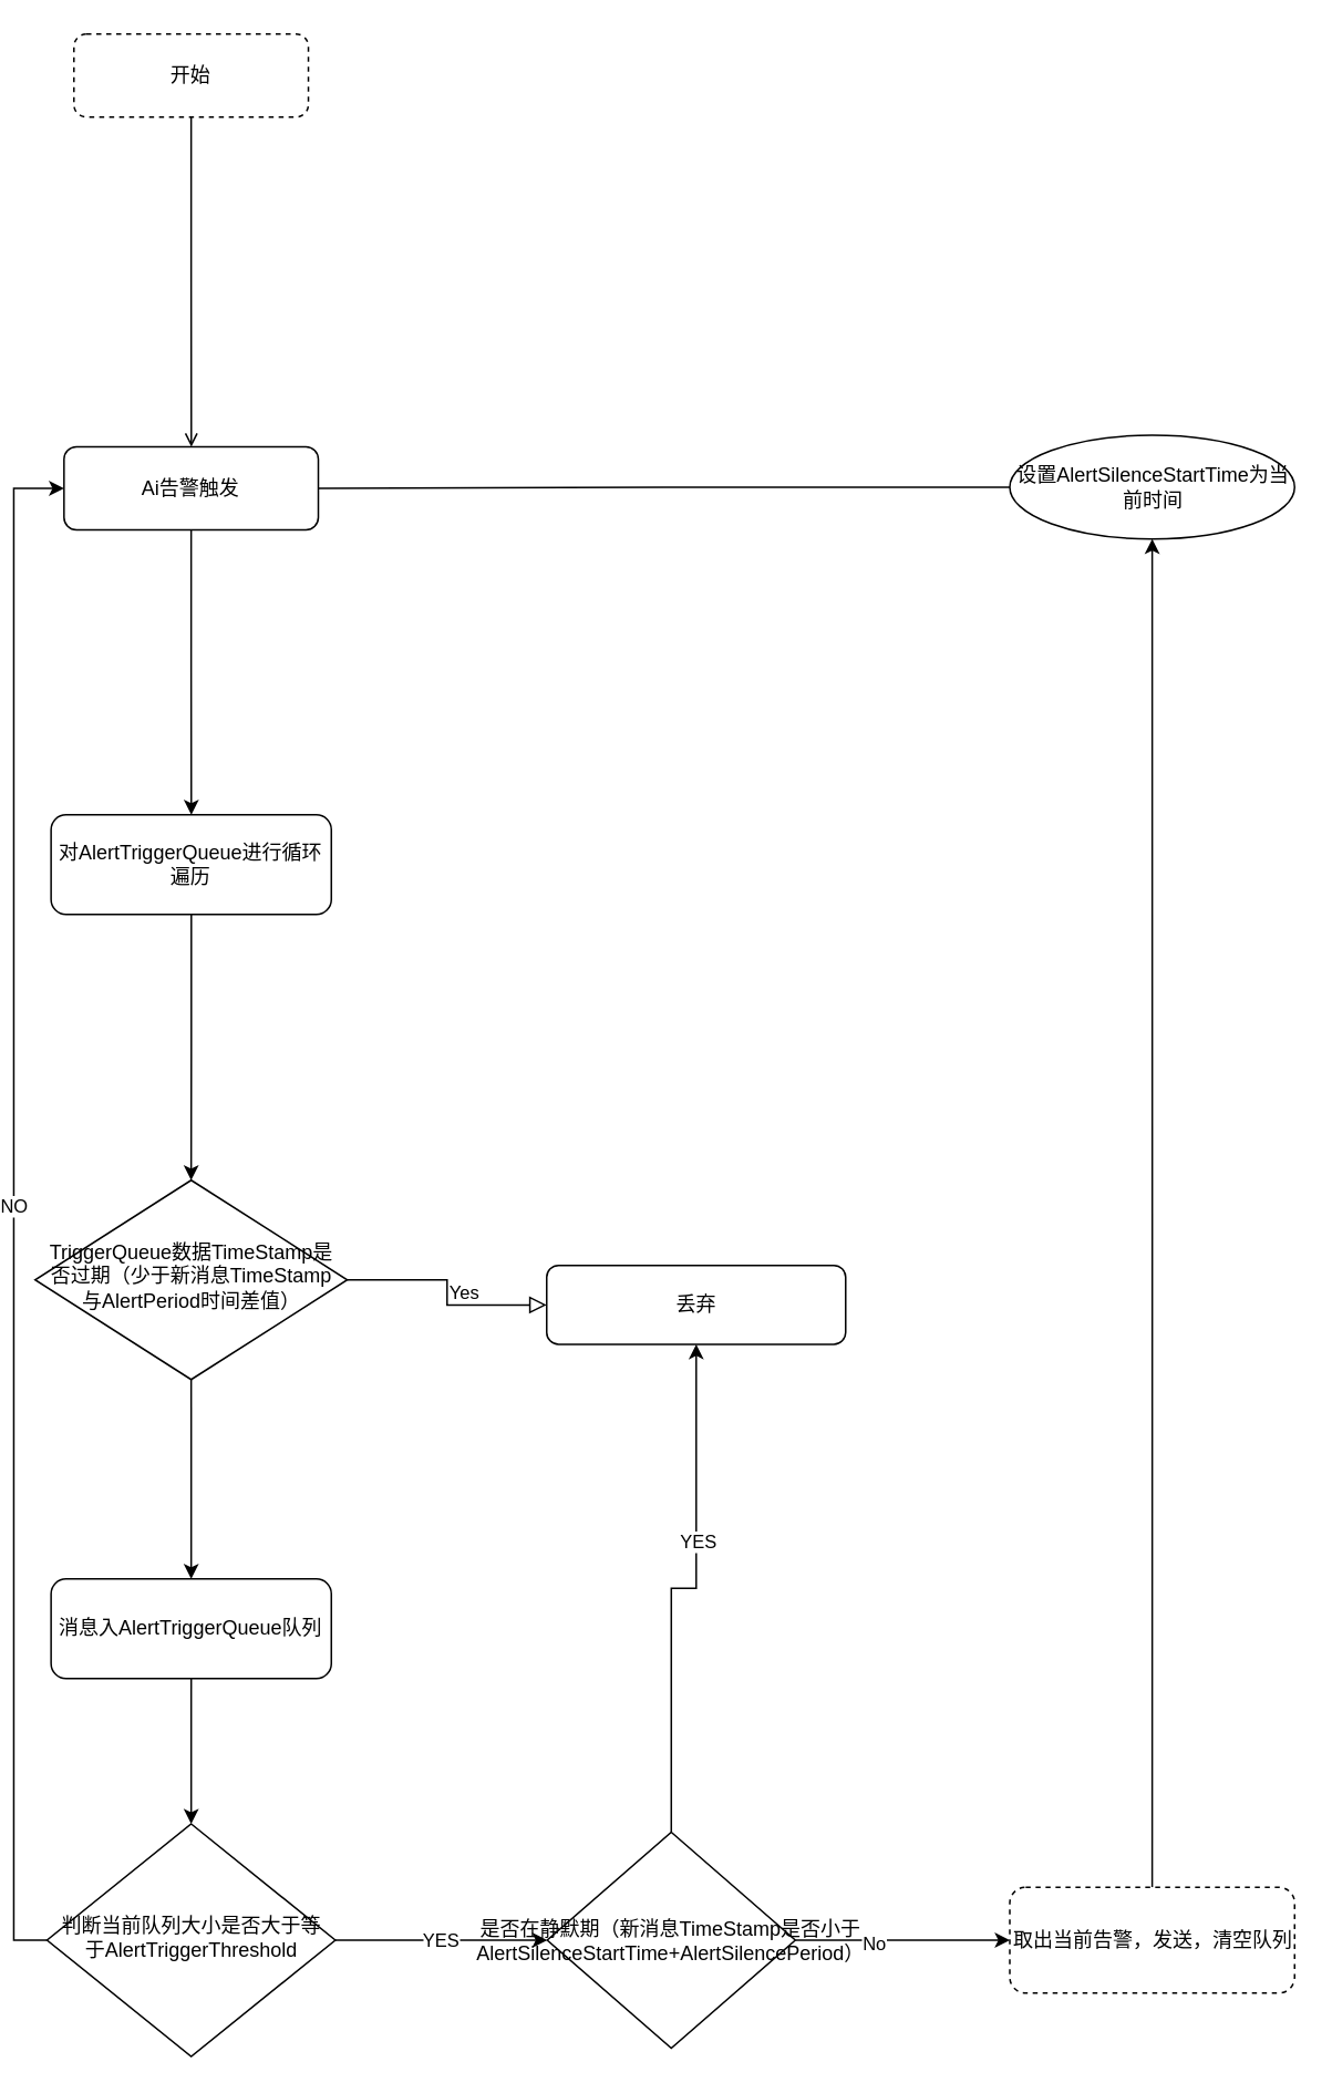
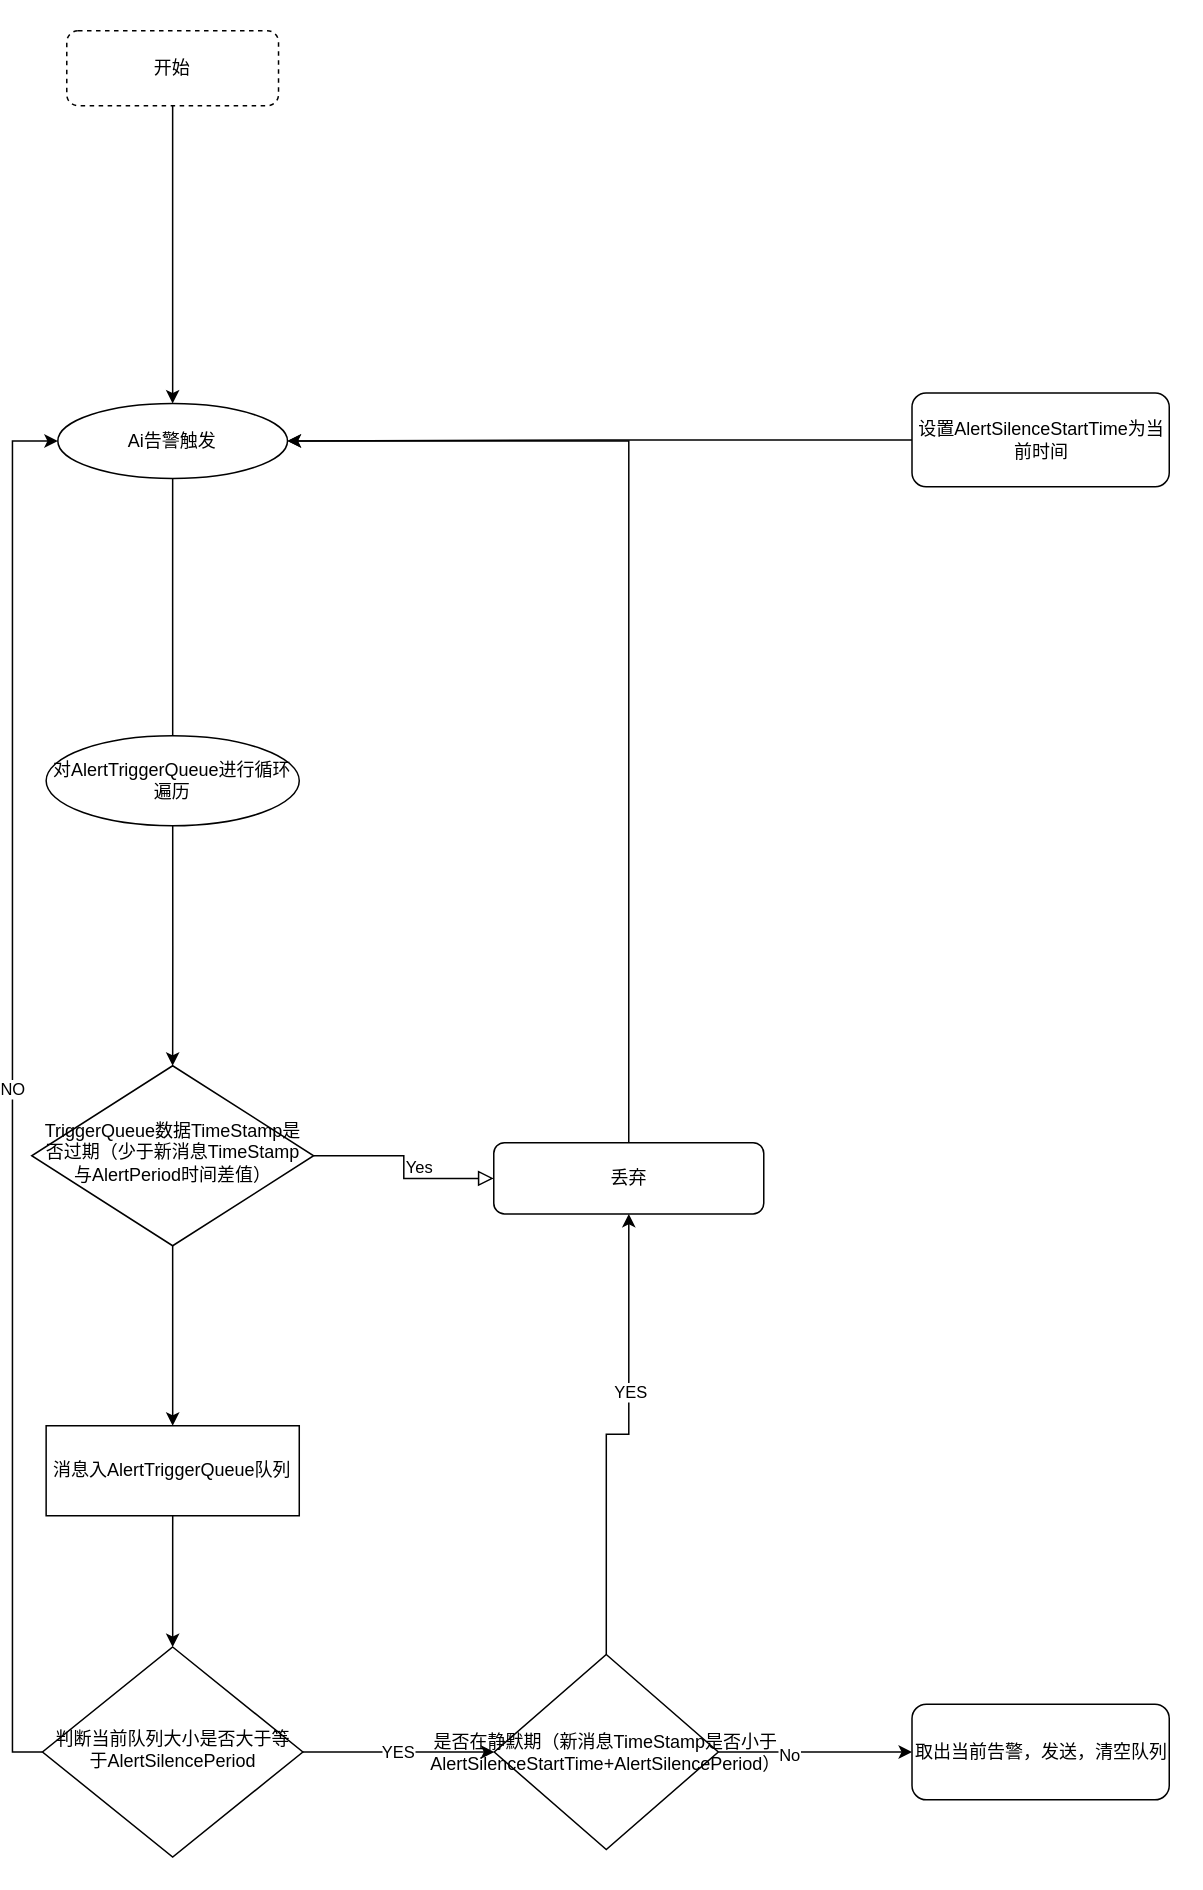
  <mxCell id="0" />
  <mxCell id="1" parent="0" />
  <mxCell id="2" value="Yes" style="edgeStyle=orthogonalEdgeStyle;rounded=0;html=1;jettySize=auto;orthogonalLoop=1;fontSize=11;endArrow=block;endFill=0;endSize=8;strokeWidth=1;shadow=0;labelBackgroundColor=none;" parent="1" source="4" target="6" edge="1"><mxGeometry y="10" relative="1" as="geometry"><mxPoint as="offset" /></mxGeometry></mxCell>
  <mxCell id="3" style="edgeStyle=orthogonalEdgeStyle;rounded=0;orthogonalLoop=1;jettySize=auto;html=1;exitX=0.5;exitY=1;exitDx=0;exitDy=0;entryX=0.5;entryY=0;entryDx=0;entryDy=0;" parent="1" source="4" target="19" edge="1"><mxGeometry relative="1" as="geometry" /></mxCell>
  <mxCell id="4" value="TriggerQueue数据TimeStamp是否过期（少于新消息TimeStamp与&lt;span style=&quot;background-color: initial;&quot;&gt;AlertPeriod时间&lt;/span&gt;&lt;span style=&quot;background-color: initial;&quot;&gt;差值）&lt;/span&gt;" style="rhombus;whiteSpace=wrap;html=1;shadow=0;fontFamily=Helvetica;fontSize=12;align=center;strokeWidth=1;spacing=6;spacingTop=-4;" parent="1" vertex="1"><mxGeometry x="20.63" y="710" width="187.97" height="120" as="geometry" /></mxCell>
+ <mxCell id="5" style="edgeStyle=orthogonalEdgeStyle;rounded=0;orthogonalLoop=1;jettySize=auto;html=1;exitX=0.5;exitY=0;exitDx=0;exitDy=0;entryX=1;entryY=0.5;entryDx=0;entryDy=0;" edge="1" parent="1" source="6" target="8"><mxGeometry relative="1" as="geometry" /></mxCell>
  <mxCell id="6" value="丢弃" style="rounded=1;whiteSpace=wrap;html=1;fontSize=12;glass=0;strokeWidth=1;shadow=0;" parent="1" vertex="1"><mxGeometry x="328.68" y="761.25" width="180" height="47.5" as="geometry" /></mxCell>
- <mxCell id="7" style="edgeStyle=orthogonalEdgeStyle;rounded=0;orthogonalLoop=1;jettySize=auto;html=1;exitX=0.5;exitY=1;exitDx=0;exitDy=0;" edge="1" parent="1" source="8" target="17"><mxGeometry relative="1" as="geometry" /></mxCell>
- <mxCell id="8" value="Ai告警触发" style="rounded=1;whiteSpace=wrap;html=1;fontSize=12;glass=0;strokeWidth=1;shadow=0;" parent="1" vertex="1"><mxGeometry x="38.05" y="268.5" width="153.12" height="50" as="geometry" /></mxCell>
+ <mxCell id="7" style="edgeStyle=orthogonalEdgeStyle;rounded=0;orthogonalLoop=1;jettySize=auto;html=1;exitX=0.5;exitY=1;exitDx=0;exitDy=0;endArrow=none;" edge="1" parent="1" source="8" target="17"><mxGeometry relative="1" as="geometry" /></mxCell>
+ <mxCell id="8" value="Ai告警触发" style="ellipse;whiteSpace=wrap;html=1;fontSize=12;glass=0;strokeWidth=1;shadow=0;" parent="1" vertex="1"><mxGeometry x="38.05" y="268.5" width="153.12" height="50" as="geometry" /></mxCell>
  <mxCell id="9" value="NO" style="edgeStyle=orthogonalEdgeStyle;rounded=0;orthogonalLoop=1;jettySize=auto;html=1;exitX=0;exitY=0.5;exitDx=0;exitDy=0;entryX=0;entryY=0.5;entryDx=0;entryDy=0;" parent="1" source="11" target="8" edge="1"><mxGeometry relative="1" as="geometry" /></mxCell>
  <mxCell id="10" value="YES" style="edgeStyle=orthogonalEdgeStyle;rounded=0;orthogonalLoop=1;jettySize=auto;html=1;exitX=1;exitY=0.5;exitDx=0;exitDy=0;entryX=0;entryY=0.5;entryDx=0;entryDy=0;" edge="1" parent="1" source="11" target="27"><mxGeometry relative="1" as="geometry" /></mxCell>
- <mxCell id="11" value="&lt;span style=&quot;&quot;&gt;判断当前队列大小是否大于等于&lt;/span&gt;&lt;span style=&quot;background-color: initial;&quot;&gt;AlertTriggerThreshold&lt;/span&gt;" style="rhombus;whiteSpace=wrap;html=1;shadow=0;fontFamily=Helvetica;fontSize=12;align=center;strokeWidth=1;spacing=6;spacingTop=-4;" parent="1" vertex="1"><mxGeometry x="27.83" y="1097.5" width="173.58" height="140" as="geometry" /></mxCell>
- <mxCell id="12" style="edgeStyle=orthogonalEdgeStyle;rounded=0;orthogonalLoop=1;jettySize=auto;html=1;exitX=0.5;exitY=0;exitDx=0;exitDy=0;" edge="1" parent="1" source="13" target="21"><mxGeometry relative="1" as="geometry" /></mxCell>
- <mxCell id="13" value="取出当前告警，发送，清空队列" style="rounded=1;whiteSpace=wrap;html=1;fontSize=12;glass=0;strokeWidth=1;shadow=0;dashed=1;" parent="1" vertex="1"><mxGeometry x="607.5" y="1135.63" width="171.5" height="63.75" as="geometry" /></mxCell>
- <mxCell id="14" style="edgeStyle=orthogonalEdgeStyle;rounded=0;orthogonalLoop=1;jettySize=auto;html=1;exitX=0.5;exitY=1;exitDx=0;exitDy=0;endArrow=open;" edge="1" parent="1" source="15" target="8"><mxGeometry relative="1" as="geometry" /></mxCell>
+ <mxCell id="11" value="&lt;span style=&quot;&quot;&gt;判断当前队列大小是否大于等于&lt;/span&gt;&lt;span style=&quot;background-color: initial;&quot;&gt;AlertSilencePeriod&lt;/span&gt;" style="rhombus;whiteSpace=wrap;html=1;shadow=0;fontFamily=Helvetica;fontSize=12;align=center;strokeWidth=1;spacing=6;spacingTop=-4;" parent="1" vertex="1"><mxGeometry x="27.83" y="1097.5" width="173.58" height="140" as="geometry" /></mxCell>
+ <mxCell id="13" value="取出当前告警，发送，清空队列" style="rounded=1;whiteSpace=wrap;html=1;fontSize=12;glass=0;strokeWidth=1;shadow=0;" parent="1" vertex="1"><mxGeometry x="607.5" y="1135.63" width="171.5" height="63.75" as="geometry" /></mxCell>
+ <mxCell id="14" style="edgeStyle=orthogonalEdgeStyle;rounded=0;orthogonalLoop=1;jettySize=auto;html=1;exitX=0.5;exitY=1;exitDx=0;exitDy=0;" edge="1" parent="1" source="15" target="8"><mxGeometry relative="1" as="geometry" /></mxCell>
  <mxCell id="15" value="开始" style="rounded=1;whiteSpace=wrap;html=1;fontSize=12;glass=0;strokeWidth=1;shadow=0;dashed=1;" parent="1" vertex="1"><mxGeometry x="44.02" y="20" width="141.17" height="50" as="geometry" /></mxCell>
  <mxCell id="16" style="edgeStyle=orthogonalEdgeStyle;rounded=0;orthogonalLoop=1;jettySize=auto;html=1;" parent="1" source="17" target="4" edge="1"><mxGeometry relative="1" as="geometry" /></mxCell>
- <mxCell id="17" value="对AlertTriggerQueue进行循环遍历" style="rounded=1;whiteSpace=wrap;html=1;fontSize=12;glass=0;strokeWidth=1;shadow=0;" parent="1" vertex="1"><mxGeometry x="30.26" y="490" width="168.75" height="60" as="geometry" /></mxCell>
+ <mxCell id="17" value="对AlertTriggerQueue进行循环遍历" style="ellipse;whiteSpace=wrap;html=1;fontSize=12;glass=0;strokeWidth=1;shadow=0;" parent="1" vertex="1"><mxGeometry x="30.26" y="490" width="168.75" height="60" as="geometry" /></mxCell>
  <mxCell id="18" style="edgeStyle=orthogonalEdgeStyle;rounded=0;orthogonalLoop=1;jettySize=auto;html=1;exitX=0.5;exitY=1;exitDx=0;exitDy=0;entryX=0.5;entryY=0;entryDx=0;entryDy=0;" parent="1" source="19" target="11" edge="1"><mxGeometry relative="1" as="geometry" /></mxCell>
- <mxCell id="19" value="消息入&lt;span style=&quot;background-color: initial;&quot;&gt;AlertTriggerQueue&lt;/span&gt;&lt;span style=&quot;background-color: initial;&quot;&gt;队列&lt;/span&gt;" style="rounded=1;whiteSpace=wrap;html=1;fontSize=12;glass=0;strokeWidth=1;shadow=0;" parent="1" vertex="1"><mxGeometry x="30.26" y="950" width="168.75" height="60" as="geometry" /></mxCell>
- <mxCell id="20" style="edgeStyle=orthogonalEdgeStyle;rounded=0;orthogonalLoop=1;jettySize=auto;html=1;entryX=1;entryY=0.5;entryDx=0;entryDy=0;endArrow=none;" edge="1" parent="1" source="21" target="8"><mxGeometry relative="1" as="geometry" /></mxCell>
- <mxCell id="21" value="设置&lt;span style=&quot;background-color: initial;&quot;&gt;AlertSilenceStartTime&lt;/span&gt;&lt;span style=&quot;background-color: initial;&quot;&gt;为当前时间&lt;/span&gt;" style="ellipse;whiteSpace=wrap;html=1;fontSize=12;glass=0;strokeWidth=1;shadow=0;" parent="1" vertex="1"><mxGeometry x="607.5" y="261.5" width="171.5" height="62.5" as="geometry" /></mxCell>
+ <mxCell id="19" value="消息入&lt;span style=&quot;background-color: initial;&quot;&gt;AlertTriggerQueue&lt;/span&gt;&lt;span style=&quot;background-color: initial;&quot;&gt;队列&lt;/span&gt;" style="whiteSpace=wrap;html=1;fontSize=12;glass=0;strokeWidth=1;shadow=0;rounded=0;" parent="1" vertex="1"><mxGeometry x="30.26" y="950" width="168.75" height="60" as="geometry" /></mxCell>
+ <mxCell id="20" style="edgeStyle=orthogonalEdgeStyle;rounded=0;orthogonalLoop=1;jettySize=auto;html=1;entryX=1;entryY=0.5;entryDx=0;entryDy=0;" edge="1" parent="1" source="21" target="8"><mxGeometry relative="1" as="geometry" /></mxCell>
+ <mxCell id="21" value="设置&lt;span style=&quot;background-color: initial;&quot;&gt;AlertSilenceStartTime&lt;/span&gt;&lt;span style=&quot;background-color: initial;&quot;&gt;为当前时间&lt;/span&gt;" style="rounded=1;whiteSpace=wrap;html=1;fontSize=12;glass=0;strokeWidth=1;shadow=0;" parent="1" vertex="1"><mxGeometry x="607.5" y="261.5" width="171.5" height="62.5" as="geometry" /></mxCell>
  <mxCell id="22" style="edgeStyle=orthogonalEdgeStyle;rounded=0;orthogonalLoop=1;jettySize=auto;html=1;exitX=0.5;exitY=1;exitDx=0;exitDy=0;" parent="1" edge="1"><mxGeometry relative="1" as="geometry"><mxPoint x="404" y="140" as="sourcePoint" /><mxPoint x="404" y="140" as="targetPoint" /></mxGeometry></mxCell>
  <mxCell id="23" style="edgeStyle=orthogonalEdgeStyle;rounded=0;orthogonalLoop=1;jettySize=auto;html=1;entryX=0;entryY=0.5;entryDx=0;entryDy=0;" edge="1" parent="1" source="27" target="13"><mxGeometry relative="1" as="geometry" /></mxCell>
  <mxCell id="24" value="No" style="edgeLabel;html=1;align=center;verticalAlign=middle;resizable=0;points=[];" vertex="1" connectable="0" parent="23"><mxGeometry x="-0.268" y="-2" relative="1" as="geometry"><mxPoint as="offset" /></mxGeometry></mxCell>
  <mxCell id="25" style="edgeStyle=orthogonalEdgeStyle;rounded=0;orthogonalLoop=1;jettySize=auto;html=1;exitX=0.5;exitY=0;exitDx=0;exitDy=0;" edge="1" parent="1" source="27" target="6"><mxGeometry relative="1" as="geometry" /></mxCell>
  <mxCell id="26" value="YES" style="edgeLabel;html=1;align=center;verticalAlign=middle;resizable=0;points=[];" vertex="1" connectable="0" parent="25"><mxGeometry x="0.24" y="-1" relative="1" as="geometry"><mxPoint y="1" as="offset" /></mxGeometry></mxCell>
  <mxCell id="27" value="是否在静默期（新消息TimeStamp是否小于&lt;span style=&quot;background-color: initial;&quot;&gt;AlertSilenceStartTime&lt;/span&gt;&lt;span style=&quot;background-color: initial;&quot;&gt;+&lt;/span&gt;&lt;span style=&quot;background-color: initial;&quot;&gt;AlertSilencePeriod&lt;/span&gt;&lt;span style=&quot;background-color: initial;&quot;&gt;）&lt;/span&gt;" style="rhombus;whiteSpace=wrap;html=1;" vertex="1" parent="1"><mxGeometry x="329" y="1102.5" width="149.37" height="130" as="geometry" /></mxCell>
